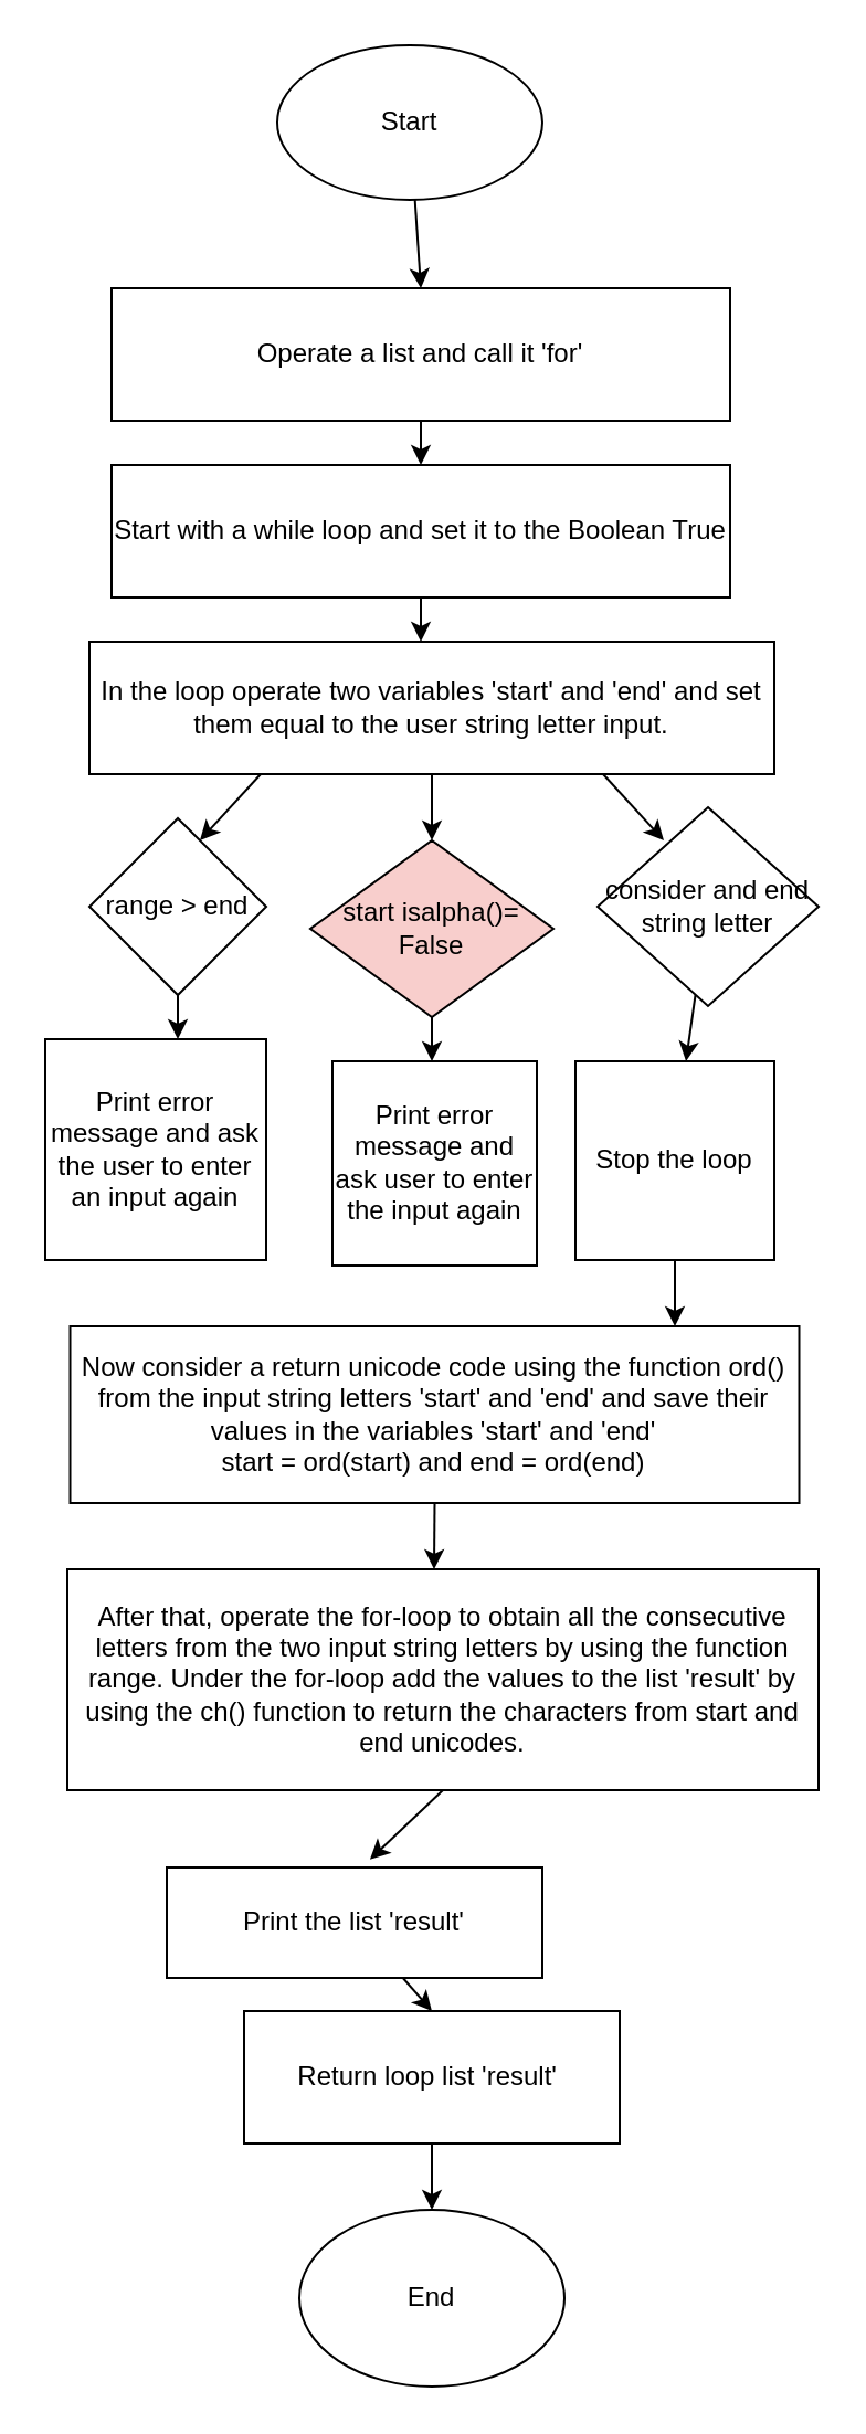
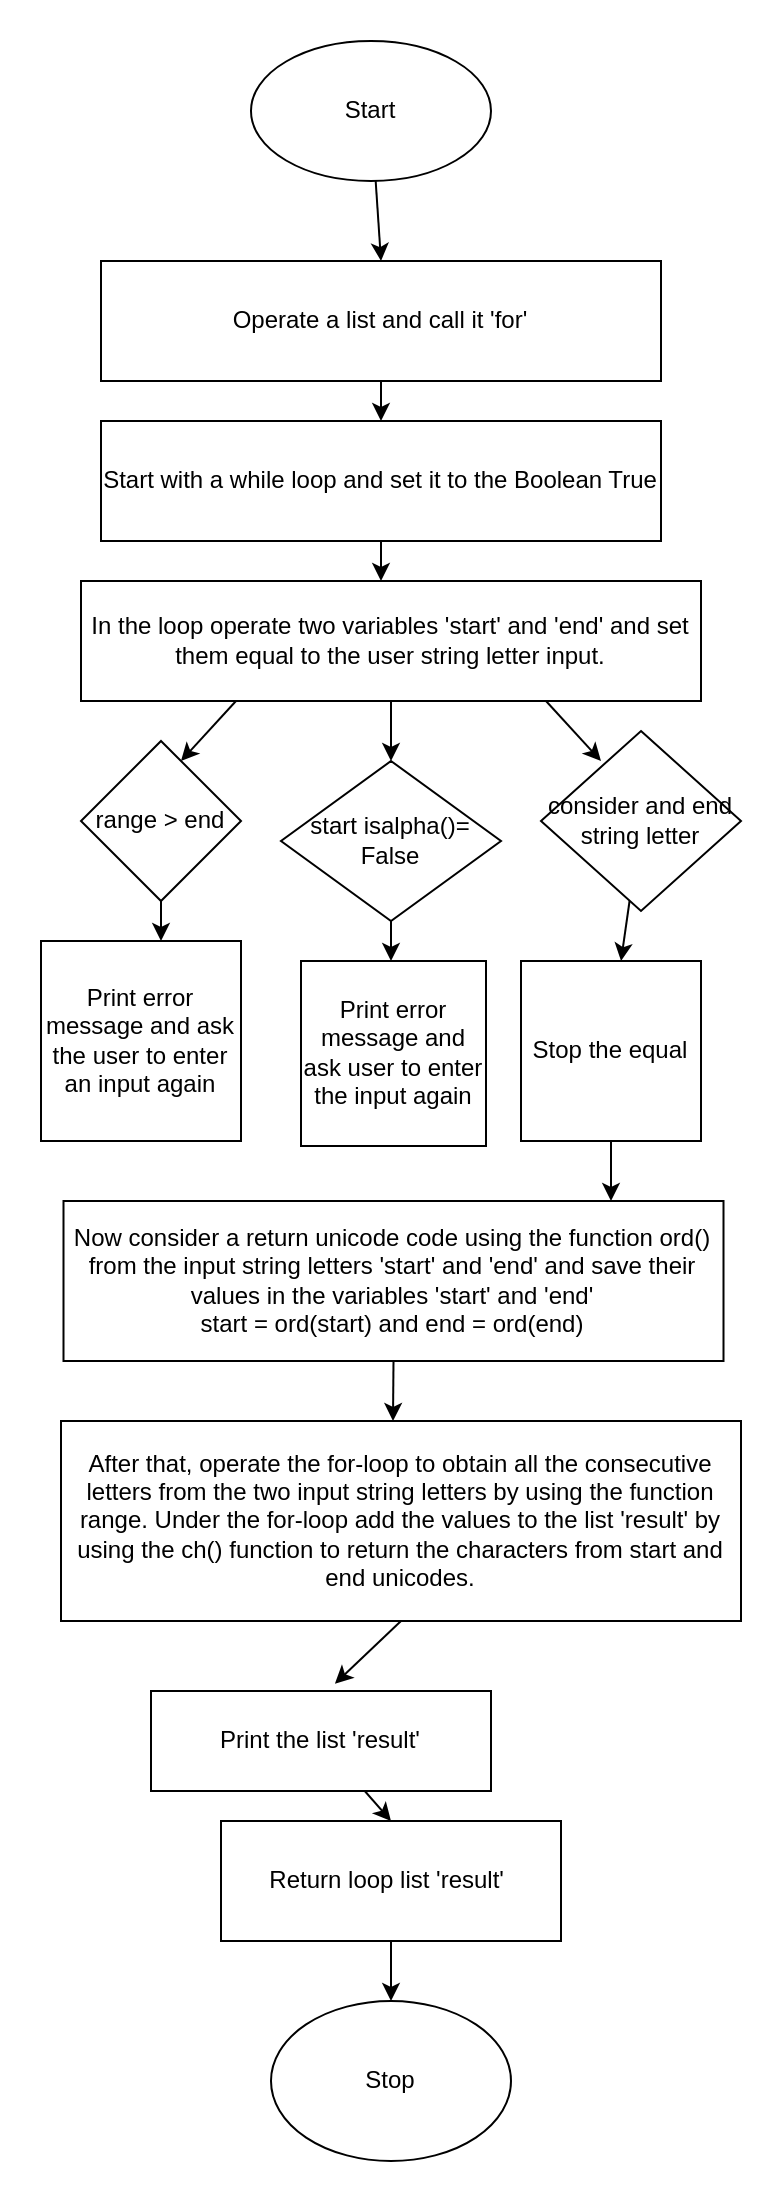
  <mxCell id="0" />
  <mxCell id="1" parent="0" />
  <mxCell id="2" style="edgeStyle=none;html=1;" edge="1" parent="1" source="3"><mxGeometry relative="1" as="geometry"><mxPoint x="190" y="130" as="targetPoint" /></mxGeometry></mxCell>
  <mxCell id="3" value="Start" style="ellipse;whiteSpace=wrap;html=1;" vertex="1" parent="1"><mxGeometry x="125" y="20" width="120" height="70" as="geometry" /></mxCell>
  <mxCell id="4" style="edgeStyle=none;html=1;" edge="1" parent="1" source="5"><mxGeometry relative="1" as="geometry"><mxPoint x="190" y="210" as="targetPoint" /></mxGeometry></mxCell>
  <mxCell id="5" value="Operate a list and call it 'for'" style="rounded=0;whiteSpace=wrap;html=1;" vertex="1" parent="1"><mxGeometry x="50" y="130" width="280" height="60" as="geometry" /></mxCell>
  <mxCell id="6" style="edgeStyle=none;html=1;" edge="1" parent="1" source="7"><mxGeometry relative="1" as="geometry"><mxPoint x="190" y="290" as="targetPoint" /></mxGeometry></mxCell>
  <mxCell id="7" value="Start with a while loop and set it to the Boolean True" style="rounded=0;whiteSpace=wrap;html=1;" vertex="1" parent="1"><mxGeometry x="50" y="210" width="280" height="60" as="geometry" /></mxCell>
  <mxCell id="8" style="edgeStyle=none;html=1;exitX=0.25;exitY=1;exitDx=0;exitDy=0;" edge="1" parent="1" source="11"><mxGeometry relative="1" as="geometry"><mxPoint x="90" y="380" as="targetPoint" /></mxGeometry></mxCell>
  <mxCell id="9" style="edgeStyle=none;html=1;" edge="1" parent="1" source="11"><mxGeometry relative="1" as="geometry"><mxPoint x="195" y="380" as="targetPoint" /></mxGeometry></mxCell>
  <mxCell id="10" style="edgeStyle=none;html=1;exitX=0.75;exitY=1;exitDx=0;exitDy=0;" edge="1" parent="1" source="11"><mxGeometry relative="1" as="geometry"><mxPoint x="300" y="380" as="targetPoint" /></mxGeometry></mxCell>
  <mxCell id="11" value="In the loop operate two variables 'start' and 'end' and set them equal to the user string letter input." style="rounded=0;whiteSpace=wrap;html=1;" vertex="1" parent="1"><mxGeometry x="40" y="290" width="310" height="60" as="geometry" /></mxCell>
  <mxCell id="12" style="edgeStyle=none;html=1;" edge="1" parent="1" source="13"><mxGeometry relative="1" as="geometry"><mxPoint x="80" y="470" as="targetPoint" /></mxGeometry></mxCell>
  <mxCell id="13" value="range &amp;gt; end" style="rhombus;whiteSpace=wrap;html=1;" vertex="1" parent="1"><mxGeometry x="40" y="370" width="80" height="80" as="geometry" /></mxCell>
  <mxCell id="14" style="edgeStyle=none;html=1;" edge="1" parent="1" source="15"><mxGeometry relative="1" as="geometry"><mxPoint x="195" y="480" as="targetPoint" /></mxGeometry></mxCell>
- <mxCell id="15" value="start isalpha()=&lt;br&gt;False" style="rhombus;whiteSpace=wrap;html=1;fillColor=#f8cecc;" vertex="1" parent="1"><mxGeometry x="140" y="380" width="110" height="80" as="geometry" /></mxCell>
+ <mxCell id="15" value="start isalpha()=&lt;br&gt;False" style="rhombus;whiteSpace=wrap;html=1;" vertex="1" parent="1"><mxGeometry x="140" y="380" width="110" height="80" as="geometry" /></mxCell>
  <mxCell id="16" style="edgeStyle=none;html=1;" edge="1" parent="1" source="17"><mxGeometry relative="1" as="geometry"><mxPoint x="310" y="480" as="targetPoint" /></mxGeometry></mxCell>
  <mxCell id="17" value="consider and end string letter" style="rhombus;whiteSpace=wrap;html=1;" vertex="1" parent="1"><mxGeometry x="270" y="365" width="100" height="90" as="geometry" /></mxCell>
  <mxCell id="18" value="Print error message and ask the user to enter an input again" style="whiteSpace=wrap;html=1;aspect=fixed;" vertex="1" parent="1"><mxGeometry x="20" y="470" width="100" height="100" as="geometry" /></mxCell>
  <mxCell id="19" value="Print error message and ask user to enter the input again" style="whiteSpace=wrap;html=1;aspect=fixed;" vertex="1" parent="1"><mxGeometry x="150" y="480" width="92.5" height="92.5" as="geometry" /></mxCell>
  <mxCell id="20" style="edgeStyle=none;html=1;" edge="1" parent="1" source="21"><mxGeometry relative="1" as="geometry"><mxPoint x="305" y="600" as="targetPoint" /></mxGeometry></mxCell>
- <mxCell id="21" value="Stop the loop" style="whiteSpace=wrap;html=1;aspect=fixed;" vertex="1" parent="1"><mxGeometry x="260" y="480" width="90" height="90" as="geometry" /></mxCell>
+ <mxCell id="21" value="Stop the equal" style="whiteSpace=wrap;html=1;aspect=fixed;" vertex="1" parent="1"><mxGeometry x="260" y="480" width="90" height="90" as="geometry" /></mxCell>
  <mxCell id="22" style="edgeStyle=none;html=1;exitX=0.5;exitY=1;exitDx=0;exitDy=0;" edge="1" parent="1" source="23"><mxGeometry relative="1" as="geometry"><mxPoint x="196" y="710" as="targetPoint" /></mxGeometry></mxCell>
  <mxCell id="23" value="Now consider a return unicode code using the function ord() from the input string letters 'start' and 'end' and save their values in the variables 'start' and 'end'&lt;br&gt;start = ord(start) and end = ord(end)" style="rounded=0;whiteSpace=wrap;html=1;" vertex="1" parent="1"><mxGeometry x="31.25" y="600" width="330" height="80" as="geometry" /></mxCell>
  <mxCell id="24" style="edgeStyle=none;html=1;" edge="1" parent="1" source="25"><mxGeometry relative="1" as="geometry"><mxPoint x="195" y="910" as="targetPoint" /></mxGeometry></mxCell>
  <mxCell id="25" value="Print the list 'result'" style="rounded=0;whiteSpace=wrap;html=1;" vertex="1" parent="1"><mxGeometry x="75" y="845" width="170" height="50" as="geometry" /></mxCell>
  <mxCell id="26" style="edgeStyle=none;html=1;" edge="1" parent="1" source="27"><mxGeometry relative="1" as="geometry"><mxPoint x="195" y="1000" as="targetPoint" /></mxGeometry></mxCell>
  <mxCell id="27" value="Return loop list 'result'&amp;nbsp;" style="rounded=0;whiteSpace=wrap;html=1;" vertex="1" parent="1"><mxGeometry x="110" y="910" width="170" height="60" as="geometry" /></mxCell>
- <mxCell id="28" value="End" style="ellipse;whiteSpace=wrap;html=1;" vertex="1" parent="1"><mxGeometry x="135" y="1000" width="120" height="80" as="geometry" /></mxCell>
+ <mxCell id="28" value="Stop" style="ellipse;whiteSpace=wrap;html=1;" vertex="1" parent="1"><mxGeometry x="135" y="1000" width="120" height="80" as="geometry" /></mxCell>
  <mxCell id="29" style="edgeStyle=none;html=1;exitX=0.5;exitY=1;exitDx=0;exitDy=0;entryX=0.541;entryY=-0.073;entryDx=0;entryDy=0;entryPerimeter=0;" edge="1" parent="1" source="30" target="25"><mxGeometry relative="1" as="geometry" /></mxCell>
  <mxCell id="30" value="After that, operate the for-loop to obtain all the consecutive letters from the two input string letters by using the function range. Under the for-loop add the values to the list 'result' by using the ch() function to return the characters from start and end unicodes." style="rounded=0;whiteSpace=wrap;html=1;" vertex="1" parent="1"><mxGeometry x="30" y="710" width="340" height="100" as="geometry" /></mxCell>
